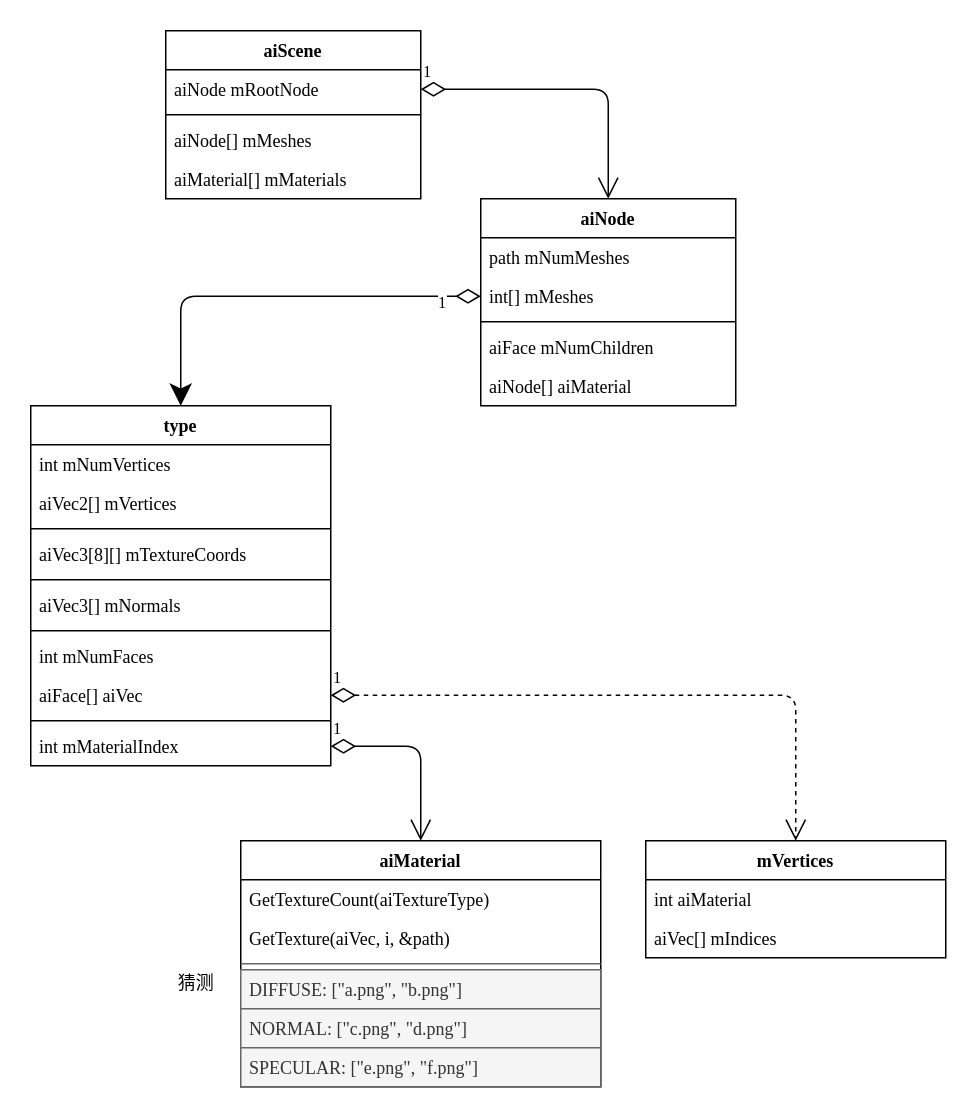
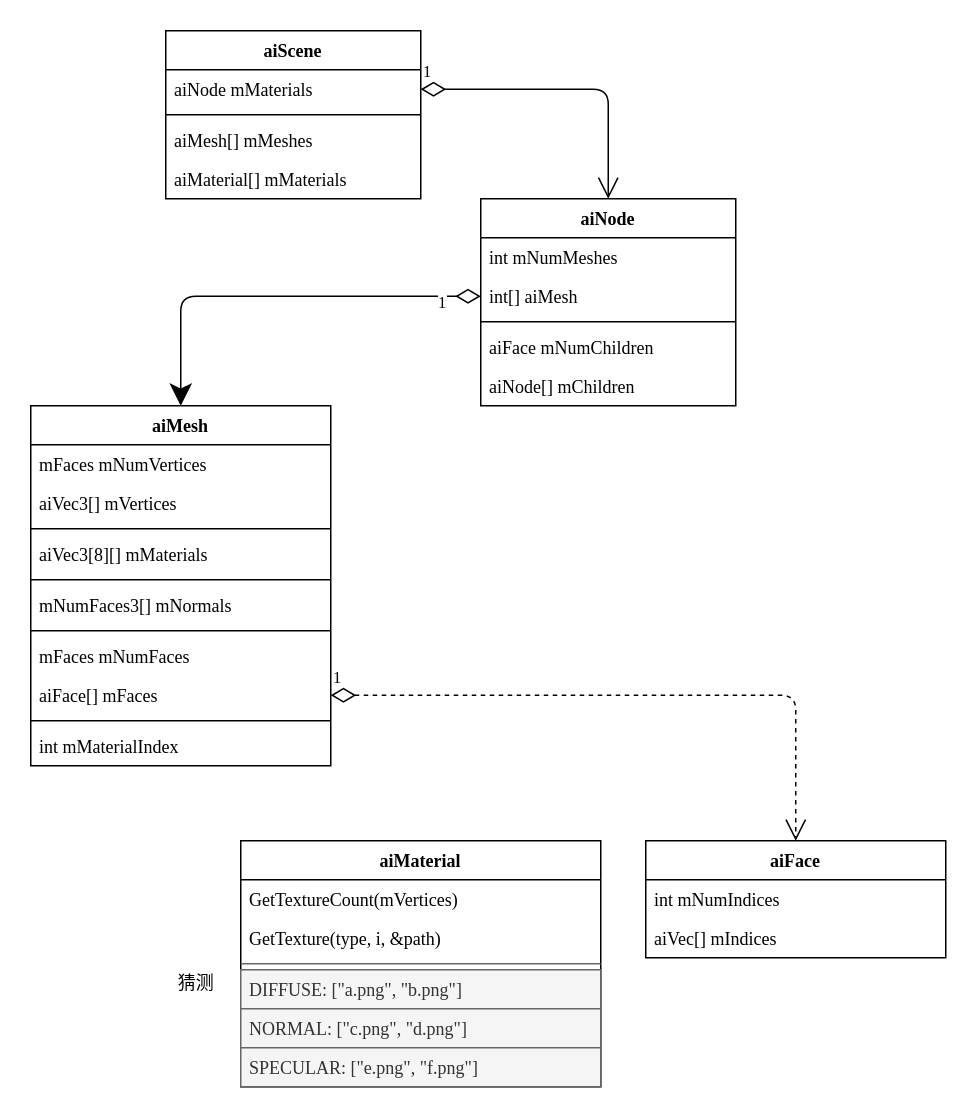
  <mxCell id="0" />
  <mxCell id="1" parent="0" />
  <mxCell id="2" value="aiScene" style="swimlane;fontStyle=1;align=center;verticalAlign=top;childLayout=stackLayout;horizontal=1;startSize=26;horizontalStack=0;resizeParent=1;resizeParentMax=0;resizeLast=0;collapsible=1;marginBottom=0;fontFamily=Consolas;" vertex="1" parent="1"><mxGeometry x="110" y="20" width="170" height="112" as="geometry" /></mxCell>
- <mxCell id="3" value="aiNode mRootNode" style="text;strokeColor=none;fillColor=none;align=left;verticalAlign=top;spacingLeft=4;spacingRight=4;overflow=hidden;rotatable=0;points=[[0,0.5],[1,0.5]];portConstraint=eastwest;fontFamily=Consolas;" vertex="1" parent="2"><mxGeometry y="26" width="170" height="26" as="geometry" /></mxCell>
+ <mxCell id="3" value="aiNode mMaterials" style="text;strokeColor=none;fillColor=none;align=left;verticalAlign=top;spacingLeft=4;spacingRight=4;overflow=hidden;rotatable=0;points=[[0,0.5],[1,0.5]];portConstraint=eastwest;fontFamily=Consolas;" vertex="1" parent="2"><mxGeometry y="26" width="170" height="26" as="geometry" /></mxCell>
  <mxCell id="4" value="" style="line;strokeWidth=1;fillColor=none;align=left;verticalAlign=middle;spacingTop=-1;spacingLeft=3;spacingRight=3;rotatable=0;labelPosition=right;points=[];portConstraint=eastwest;fontFamily=Consolas;" vertex="1" parent="2"><mxGeometry y="52" width="170" height="8" as="geometry" /></mxCell>
- <mxCell id="5" value="aiNode[] mMeshes" style="text;strokeColor=none;fillColor=none;align=left;verticalAlign=top;spacingLeft=4;spacingRight=4;overflow=hidden;rotatable=0;points=[[0,0.5],[1,0.5]];portConstraint=eastwest;fontFamily=Consolas;" vertex="1" parent="2"><mxGeometry y="60" width="170" height="26" as="geometry" /></mxCell>
+ <mxCell id="5" value="aiMesh[] mMeshes" style="text;strokeColor=none;fillColor=none;align=left;verticalAlign=top;spacingLeft=4;spacingRight=4;overflow=hidden;rotatable=0;points=[[0,0.5],[1,0.5]];portConstraint=eastwest;fontFamily=Consolas;" vertex="1" parent="2"><mxGeometry y="60" width="170" height="26" as="geometry" /></mxCell>
  <mxCell id="6" value="aiMaterial[] mMaterials" style="text;strokeColor=none;fillColor=none;align=left;verticalAlign=top;spacingLeft=4;spacingRight=4;overflow=hidden;rotatable=0;points=[[0,0.5],[1,0.5]];portConstraint=eastwest;fontFamily=Consolas;" vertex="1" parent="2"><mxGeometry y="86" width="170" height="26" as="geometry" /></mxCell>
  <mxCell id="7" value="aiNode" style="swimlane;fontStyle=1;align=center;verticalAlign=top;childLayout=stackLayout;horizontal=1;startSize=26;horizontalStack=0;resizeParent=1;resizeParentMax=0;resizeLast=0;collapsible=1;marginBottom=0;fontFamily=Consolas;" vertex="1" parent="1"><mxGeometry x="320" y="132" width="170" height="138" as="geometry" /></mxCell>
- <mxCell id="8" value="path mNumMeshes" style="text;strokeColor=none;fillColor=none;align=left;verticalAlign=top;spacingLeft=4;spacingRight=4;overflow=hidden;rotatable=0;points=[[0,0.5],[1,0.5]];portConstraint=eastwest;fontFamily=Consolas;" vertex="1" parent="7"><mxGeometry y="26" width="170" height="26" as="geometry" /></mxCell>
- <mxCell id="9" value="int[] mMeshes" style="text;strokeColor=none;fillColor=none;align=left;verticalAlign=top;spacingLeft=4;spacingRight=4;overflow=hidden;rotatable=0;points=[[0,0.5],[1,0.5]];portConstraint=eastwest;fontFamily=Consolas;" vertex="1" parent="7"><mxGeometry y="52" width="170" height="26" as="geometry" /></mxCell>
+ <mxCell id="8" value="int mNumMeshes" style="text;strokeColor=none;fillColor=none;align=left;verticalAlign=top;spacingLeft=4;spacingRight=4;overflow=hidden;rotatable=0;points=[[0,0.5],[1,0.5]];portConstraint=eastwest;fontFamily=Consolas;" vertex="1" parent="7"><mxGeometry y="26" width="170" height="26" as="geometry" /></mxCell>
+ <mxCell id="9" value="int[] aiMesh" style="text;strokeColor=none;fillColor=none;align=left;verticalAlign=top;spacingLeft=4;spacingRight=4;overflow=hidden;rotatable=0;points=[[0,0.5],[1,0.5]];portConstraint=eastwest;fontFamily=Consolas;" vertex="1" parent="7"><mxGeometry y="52" width="170" height="26" as="geometry" /></mxCell>
  <mxCell id="10" value="" style="line;strokeWidth=1;fillColor=none;align=left;verticalAlign=middle;spacingTop=-1;spacingLeft=3;spacingRight=3;rotatable=0;labelPosition=right;points=[];portConstraint=eastwest;fontFamily=Consolas;" vertex="1" parent="7"><mxGeometry y="78" width="170" height="8" as="geometry" /></mxCell>
  <mxCell id="11" value="aiFace mNumChildren" style="text;strokeColor=none;fillColor=none;align=left;verticalAlign=top;spacingLeft=4;spacingRight=4;overflow=hidden;rotatable=0;points=[[0,0.5],[1,0.5]];portConstraint=eastwest;fontFamily=Consolas;" vertex="1" parent="7"><mxGeometry y="86" width="170" height="26" as="geometry" /></mxCell>
- <mxCell id="12" value="aiNode[] aiMaterial" style="text;strokeColor=none;fillColor=none;align=left;verticalAlign=top;spacingLeft=4;spacingRight=4;overflow=hidden;rotatable=0;points=[[0,0.5],[1,0.5]];portConstraint=eastwest;fontFamily=Consolas;" vertex="1" parent="7"><mxGeometry y="112" width="170" height="26" as="geometry" /></mxCell>
- <mxCell id="13" value="type" style="swimlane;fontStyle=1;align=center;verticalAlign=top;childLayout=stackLayout;horizontal=1;startSize=26;horizontalStack=0;resizeParent=1;resizeParentMax=0;resizeLast=0;collapsible=1;marginBottom=0;fontFamily=Consolas;" vertex="1" parent="1"><mxGeometry x="20" y="270" width="200" height="240" as="geometry" /></mxCell>
- <mxCell id="14" value="int mNumVertices" style="text;strokeColor=none;fillColor=none;align=left;verticalAlign=top;spacingLeft=4;spacingRight=4;overflow=hidden;rotatable=0;points=[[0,0.5],[1,0.5]];portConstraint=eastwest;fontFamily=Consolas;" vertex="1" parent="13"><mxGeometry y="26" width="200" height="26" as="geometry" /></mxCell>
- <mxCell id="15" value="aiVec2[] mVertices" style="text;strokeColor=none;fillColor=none;align=left;verticalAlign=top;spacingLeft=4;spacingRight=4;overflow=hidden;rotatable=0;points=[[0,0.5],[1,0.5]];portConstraint=eastwest;fontFamily=Consolas;" vertex="1" parent="13"><mxGeometry y="52" width="200" height="26" as="geometry" /></mxCell>
+ <mxCell id="12" value="aiNode[] mChildren" style="text;strokeColor=none;fillColor=none;align=left;verticalAlign=top;spacingLeft=4;spacingRight=4;overflow=hidden;rotatable=0;points=[[0,0.5],[1,0.5]];portConstraint=eastwest;fontFamily=Consolas;" vertex="1" parent="7"><mxGeometry y="112" width="170" height="26" as="geometry" /></mxCell>
+ <mxCell id="13" value="aiMesh" style="swimlane;fontStyle=1;align=center;verticalAlign=top;childLayout=stackLayout;horizontal=1;startSize=26;horizontalStack=0;resizeParent=1;resizeParentMax=0;resizeLast=0;collapsible=1;marginBottom=0;fontFamily=Consolas;" vertex="1" parent="1"><mxGeometry x="20" y="270" width="200" height="240" as="geometry" /></mxCell>
+ <mxCell id="14" value="mFaces mNumVertices" style="text;strokeColor=none;fillColor=none;align=left;verticalAlign=top;spacingLeft=4;spacingRight=4;overflow=hidden;rotatable=0;points=[[0,0.5],[1,0.5]];portConstraint=eastwest;fontFamily=Consolas;" vertex="1" parent="13"><mxGeometry y="26" width="200" height="26" as="geometry" /></mxCell>
+ <mxCell id="15" value="aiVec3[] mVertices" style="text;strokeColor=none;fillColor=none;align=left;verticalAlign=top;spacingLeft=4;spacingRight=4;overflow=hidden;rotatable=0;points=[[0,0.5],[1,0.5]];portConstraint=eastwest;fontFamily=Consolas;" vertex="1" parent="13"><mxGeometry y="52" width="200" height="26" as="geometry" /></mxCell>
  <mxCell id="16" value="" style="line;strokeWidth=1;fillColor=none;align=left;verticalAlign=middle;spacingTop=-1;spacingLeft=3;spacingRight=3;rotatable=0;labelPosition=right;points=[];portConstraint=eastwest;fontFamily=Consolas;" vertex="1" parent="13"><mxGeometry y="78" width="200" height="8" as="geometry" /></mxCell>
- <mxCell id="17" value="aiVec3[8][] mTextureCoords" style="text;strokeColor=none;fillColor=none;align=left;verticalAlign=top;spacingLeft=4;spacingRight=4;overflow=hidden;rotatable=0;points=[[0,0.5],[1,0.5]];portConstraint=eastwest;fontFamily=Consolas;" vertex="1" parent="13"><mxGeometry y="86" width="200" height="26" as="geometry" /></mxCell>
+ <mxCell id="17" value="aiVec3[8][] mMaterials" style="text;strokeColor=none;fillColor=none;align=left;verticalAlign=top;spacingLeft=4;spacingRight=4;overflow=hidden;rotatable=0;points=[[0,0.5],[1,0.5]];portConstraint=eastwest;fontFamily=Consolas;" vertex="1" parent="13"><mxGeometry y="86" width="200" height="26" as="geometry" /></mxCell>
  <mxCell id="18" value="" style="line;strokeWidth=1;fillColor=none;align=left;verticalAlign=middle;spacingTop=-1;spacingLeft=3;spacingRight=3;rotatable=0;labelPosition=right;points=[];portConstraint=eastwest;fontFamily=Consolas;" vertex="1" parent="13"><mxGeometry y="112" width="200" height="8" as="geometry" /></mxCell>
- <mxCell id="19" value="aiVec3[] mNormals" style="text;strokeColor=none;fillColor=none;align=left;verticalAlign=top;spacingLeft=4;spacingRight=4;overflow=hidden;rotatable=0;points=[[0,0.5],[1,0.5]];portConstraint=eastwest;fontFamily=Consolas;" vertex="1" parent="13"><mxGeometry y="120" width="200" height="26" as="geometry" /></mxCell>
+ <mxCell id="19" value="mNumFaces3[] mNormals" style="text;strokeColor=none;fillColor=none;align=left;verticalAlign=top;spacingLeft=4;spacingRight=4;overflow=hidden;rotatable=0;points=[[0,0.5],[1,0.5]];portConstraint=eastwest;fontFamily=Consolas;" vertex="1" parent="13"><mxGeometry y="120" width="200" height="26" as="geometry" /></mxCell>
  <mxCell id="20" value="" style="line;strokeWidth=1;fillColor=none;align=left;verticalAlign=middle;spacingTop=-1;spacingLeft=3;spacingRight=3;rotatable=0;labelPosition=right;points=[];portConstraint=eastwest;fontFamily=Consolas;" vertex="1" parent="13"><mxGeometry y="146" width="200" height="8" as="geometry" /></mxCell>
- <mxCell id="21" value="int mNumFaces" style="text;strokeColor=none;fillColor=none;align=left;verticalAlign=top;spacingLeft=4;spacingRight=4;overflow=hidden;rotatable=0;points=[[0,0.5],[1,0.5]];portConstraint=eastwest;fontFamily=Consolas;" vertex="1" parent="13"><mxGeometry y="154" width="200" height="26" as="geometry" /></mxCell>
- <mxCell id="22" value="aiFace[] aiVec" style="text;strokeColor=none;fillColor=none;align=left;verticalAlign=top;spacingLeft=4;spacingRight=4;overflow=hidden;rotatable=0;points=[[0,0.5],[1,0.5]];portConstraint=eastwest;fontFamily=Consolas;" vertex="1" parent="13"><mxGeometry y="180" width="200" height="26" as="geometry" /></mxCell>
+ <mxCell id="21" value="mFaces mNumFaces" style="text;strokeColor=none;fillColor=none;align=left;verticalAlign=top;spacingLeft=4;spacingRight=4;overflow=hidden;rotatable=0;points=[[0,0.5],[1,0.5]];portConstraint=eastwest;fontFamily=Consolas;" vertex="1" parent="13"><mxGeometry y="154" width="200" height="26" as="geometry" /></mxCell>
+ <mxCell id="22" value="aiFace[] mFaces" style="text;strokeColor=none;fillColor=none;align=left;verticalAlign=top;spacingLeft=4;spacingRight=4;overflow=hidden;rotatable=0;points=[[0,0.5],[1,0.5]];portConstraint=eastwest;fontFamily=Consolas;" vertex="1" parent="13"><mxGeometry y="180" width="200" height="26" as="geometry" /></mxCell>
  <mxCell id="23" value="" style="line;strokeWidth=1;fillColor=none;align=left;verticalAlign=middle;spacingTop=-1;spacingLeft=3;spacingRight=3;rotatable=0;labelPosition=right;points=[];portConstraint=eastwest;fontFamily=Consolas;" vertex="1" parent="13"><mxGeometry y="206" width="200" height="8" as="geometry" /></mxCell>
  <mxCell id="24" value="int mMaterialIndex" style="text;strokeColor=none;fillColor=none;align=left;verticalAlign=top;spacingLeft=4;spacingRight=4;overflow=hidden;rotatable=0;points=[[0,0.5],[1,0.5]];portConstraint=eastwest;fontFamily=Consolas;" vertex="1" parent="13"><mxGeometry y="214" width="200" height="26" as="geometry" /></mxCell>
- <mxCell id="25" value="mVertices" style="swimlane;fontStyle=1;align=center;verticalAlign=top;childLayout=stackLayout;horizontal=1;startSize=26;horizontalStack=0;resizeParent=1;resizeParentMax=0;resizeLast=0;collapsible=1;marginBottom=0;fontFamily=Consolas;" vertex="1" parent="1"><mxGeometry x="430" y="560" width="200" height="78" as="geometry" /></mxCell>
- <mxCell id="26" value="int aiMaterial" style="text;strokeColor=none;fillColor=none;align=left;verticalAlign=top;spacingLeft=4;spacingRight=4;overflow=hidden;rotatable=0;points=[[0,0.5],[1,0.5]];portConstraint=eastwest;fontFamily=Consolas;" vertex="1" parent="25"><mxGeometry y="26" width="200" height="26" as="geometry" /></mxCell>
+ <mxCell id="25" value="aiFace" style="swimlane;fontStyle=1;align=center;verticalAlign=top;childLayout=stackLayout;horizontal=1;startSize=26;horizontalStack=0;resizeParent=1;resizeParentMax=0;resizeLast=0;collapsible=1;marginBottom=0;fontFamily=Consolas;" vertex="1" parent="1"><mxGeometry x="430" y="560" width="200" height="78" as="geometry" /></mxCell>
+ <mxCell id="26" value="int mNumIndices" style="text;strokeColor=none;fillColor=none;align=left;verticalAlign=top;spacingLeft=4;spacingRight=4;overflow=hidden;rotatable=0;points=[[0,0.5],[1,0.5]];portConstraint=eastwest;fontFamily=Consolas;" vertex="1" parent="25"><mxGeometry y="26" width="200" height="26" as="geometry" /></mxCell>
  <mxCell id="27" value="aiVec[] mIndices" style="text;strokeColor=none;fillColor=none;align=left;verticalAlign=top;spacingLeft=4;spacingRight=4;overflow=hidden;rotatable=0;points=[[0,0.5],[1,0.5]];portConstraint=eastwest;fontFamily=Consolas;" vertex="1" parent="25"><mxGeometry y="52" width="200" height="26" as="geometry" /></mxCell>
  <mxCell id="28" value="aiMaterial" style="swimlane;fontStyle=1;align=center;verticalAlign=top;childLayout=stackLayout;horizontal=1;startSize=26;horizontalStack=0;resizeParent=1;resizeParentMax=0;resizeLast=0;collapsible=1;marginBottom=0;fontFamily=Consolas;" vertex="1" parent="1"><mxGeometry x="160" y="560" width="240" height="164" as="geometry" /></mxCell>
- <mxCell id="29" value="GetTextureCount(aiTextureType)" style="text;strokeColor=none;fillColor=none;align=left;verticalAlign=top;spacingLeft=4;spacingRight=4;overflow=hidden;rotatable=0;points=[[0,0.5],[1,0.5]];portConstraint=eastwest;fontFamily=Consolas;" vertex="1" parent="28"><mxGeometry y="26" width="240" height="26" as="geometry" /></mxCell>
- <mxCell id="30" value="GetTexture(aiVec, i, &amp;path)" style="text;strokeColor=none;fillColor=none;align=left;verticalAlign=top;spacingLeft=4;spacingRight=4;overflow=hidden;rotatable=0;points=[[0,0.5],[1,0.5]];portConstraint=eastwest;fontFamily=Consolas;" vertex="1" parent="28"><mxGeometry y="52" width="240" height="26" as="geometry" /></mxCell>
+ <mxCell id="29" value="GetTextureCount(mVertices)" style="text;strokeColor=none;fillColor=none;align=left;verticalAlign=top;spacingLeft=4;spacingRight=4;overflow=hidden;rotatable=0;points=[[0,0.5],[1,0.5]];portConstraint=eastwest;fontFamily=Consolas;" vertex="1" parent="28"><mxGeometry y="26" width="240" height="26" as="geometry" /></mxCell>
+ <mxCell id="30" value="GetTexture(type, i, &amp;path)" style="text;strokeColor=none;fillColor=none;align=left;verticalAlign=top;spacingLeft=4;spacingRight=4;overflow=hidden;rotatable=0;points=[[0,0.5],[1,0.5]];portConstraint=eastwest;fontFamily=Consolas;" vertex="1" parent="28"><mxGeometry y="52" width="240" height="26" as="geometry" /></mxCell>
  <mxCell id="31" value="" style="line;strokeWidth=1;fillColor=#f5f5f5;align=left;verticalAlign=middle;spacingTop=-1;spacingLeft=3;spacingRight=3;rotatable=0;labelPosition=right;points=[];portConstraint=eastwest;fontFamily=Consolas;labelBackgroundColor=none;strokeColor=#666666;fontColor=#333333;" vertex="1" parent="28"><mxGeometry y="78" width="240" height="8" as="geometry" /></mxCell>
  <mxCell id="32" value="DIFFUSE: [&quot;a.png&quot;, &quot;b.png&quot;]" style="text;strokeColor=#666666;fillColor=#f5f5f5;align=left;verticalAlign=top;spacingLeft=4;spacingRight=4;overflow=hidden;rotatable=0;points=[[0,0.5],[1,0.5]];portConstraint=eastwest;fontFamily=Consolas;labelBackgroundColor=none;fontColor=#333333;" vertex="1" parent="28"><mxGeometry y="86" width="240" height="26" as="geometry" /></mxCell>
  <mxCell id="33" value="NORMAL: [&quot;c.png&quot;, &quot;d.png&quot;]" style="text;strokeColor=#666666;fillColor=#f5f5f5;align=left;verticalAlign=top;spacingLeft=4;spacingRight=4;overflow=hidden;rotatable=0;points=[[0,0.5],[1,0.5]];portConstraint=eastwest;fontFamily=Consolas;labelBackgroundColor=none;fontColor=#333333;" vertex="1" parent="28"><mxGeometry y="112" width="240" height="26" as="geometry" /></mxCell>
  <mxCell id="34" value="SPECULAR: [&quot;e.png&quot;, &quot;f.png&quot;]" style="text;strokeColor=#666666;fillColor=#f5f5f5;align=left;verticalAlign=top;spacingLeft=4;spacingRight=4;overflow=hidden;rotatable=0;points=[[0,0.5],[1,0.5]];portConstraint=eastwest;fontFamily=Consolas;labelBackgroundColor=none;fontColor=#333333;" vertex="1" parent="28"><mxGeometry y="138" width="240" height="26" as="geometry" /></mxCell>
- <mxCell id="35" value="1" style="endArrow=open;html=1;endSize=12;startArrow=diamondThin;startSize=14;startFill=0;edgeStyle=orthogonalEdgeStyle;align=left;verticalAlign=bottom;fontFamily=Consolas;" edge="1" parent="1" source="24" target="28"><mxGeometry x="-1" y="3" relative="1" as="geometry"><mxPoint x="450" y="110" as="sourcePoint" /><mxPoint x="610" y="110" as="targetPoint" /></mxGeometry></mxCell>
  <mxCell id="36" value="1" style="endArrow=open;html=1;endSize=12;startArrow=diamondThin;startSize=14;startFill=0;edgeStyle=orthogonalEdgeStyle;align=left;verticalAlign=bottom;fontFamily=Consolas;" edge="1" parent="1" source="3" target="7"><mxGeometry x="-1" y="3" relative="1" as="geometry"><mxPoint x="460" y="120" as="sourcePoint" /><mxPoint x="620" y="120" as="targetPoint" /></mxGeometry></mxCell>
  <mxCell id="37" value="1" style="endArrow=open;html=1;endSize=12;startArrow=diamondThin;startSize=14;startFill=0;edgeStyle=orthogonalEdgeStyle;align=left;verticalAlign=bottom;fontFamily=Consolas;dashed=1;" edge="1" parent="1" source="22" target="25"><mxGeometry x="-1" y="3" relative="1" as="geometry"><mxPoint x="470" y="130" as="sourcePoint" /><mxPoint x="630" y="130" as="targetPoint" /></mxGeometry></mxCell>
  <mxCell id="38" value="1" style="endArrow=classic;html=1;endSize=12;startArrow=diamondThin;startSize=14;startFill=0;edgeStyle=orthogonalEdgeStyle;align=left;verticalAlign=bottom;fontFamily=Consolas;" edge="1" parent="1" source="9" target="13"><mxGeometry x="-0.78" y="13" relative="1" as="geometry"><mxPoint x="270" y="90" as="sourcePoint" /><mxPoint x="430" y="90" as="targetPoint" /><mxPoint as="offset" /></mxGeometry></mxCell>
  <mxCell id="39" value="猜测" style="text;html=1;align=center;verticalAlign=middle;resizable=0;points=[];autosize=1;strokeColor=none;fontFamily=Consolas;" vertex="1" parent="1"><mxGeometry x="110" y="645" width="40" height="20" as="geometry" /></mxCell>
